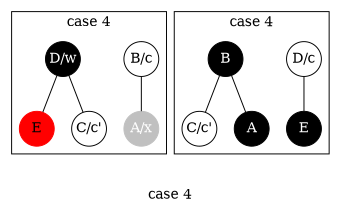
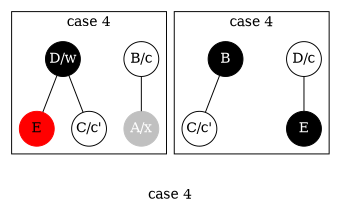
  graph {
    label="case 4"
    node [fixedsize=true shape=circle style=filled]
    n1 [label="B/c" style=""]
    n2 [color=black fontcolor=white label="D/w"]
    n3 [color=grey fontcolor=white label="A/x"]
    n4 [color=red label=E fixedsize=""]
    n5 [label="C/c'" style=""]
    n6 [label="D/c" style=""]
    n7 [color=black fontcolor=white label=E fixedsize=""]
    n8 [color=black fontcolor=white label=B fixedsize=""]
    n9 [label="C/c'" style=""]
-   n10 [color=black fontcolor=white label=A fixedsize=""]
    subgraph cluster_1 {
      n1
      n2
      n3
      n4
      n5
    }
    subgraph cluster_2 {
      n6
      n7
      n8
      n9
-     n10
    }
    n1 -- n3
    n2 -- n4
    n2 -- n5
    n6 -- n7
    n8 -- n9
-   n8 -- n10
  }
